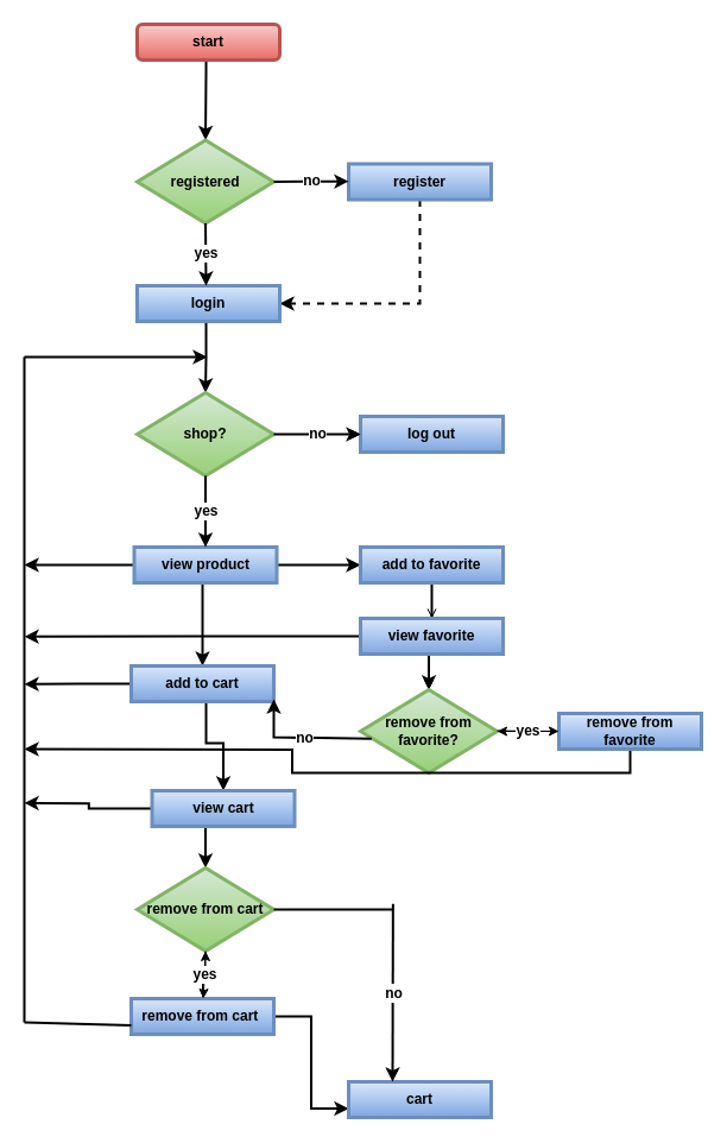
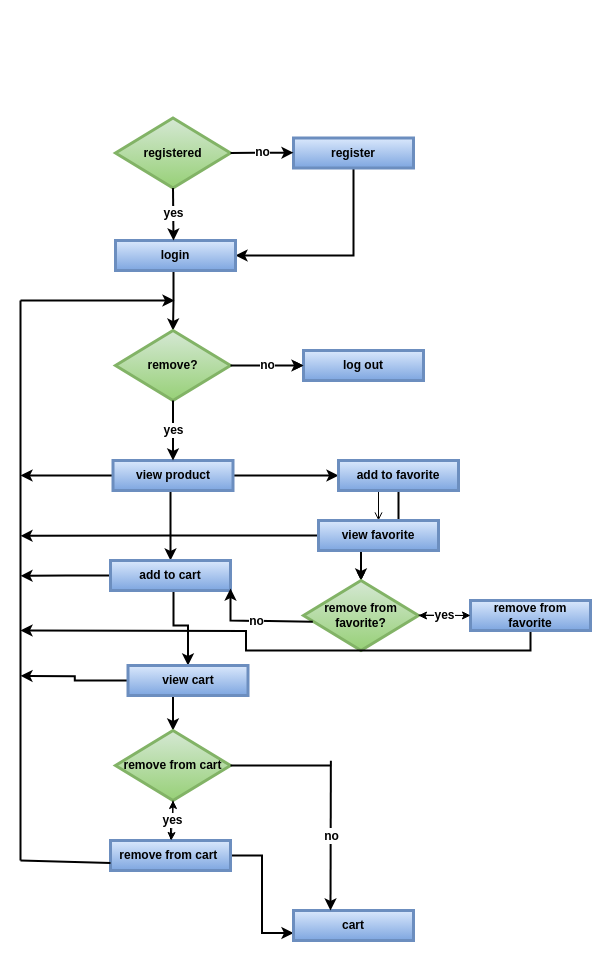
  <mxCell id="0" />
  <mxCell id="1" parent="0" />
- <mxCell id="2" style="edgeStyle=orthogonalEdgeStyle;rounded=0;orthogonalLoop=1;jettySize=auto;html=1;exitX=0.5;exitY=1;exitDx=0;exitDy=0;entryX=0.5;entryY=0;entryDx=0;entryDy=0;fontStyle=1;fontSize=12;strokeWidth=2;" edge="1" parent="1" source="3" target="4"><mxGeometry relative="1" as="geometry"><Array as="points"><mxPoint x="173" y="60" /><mxPoint x="173" y="90" /></Array></mxGeometry></mxCell>
- <mxCell id="3" value="start" style="rounded=1;whiteSpace=wrap;html=1;fillColor=#f8cecc;strokeColor=#b85450;gradientColor=#ea6b66;fontStyle=1;fontSize=12;strokeWidth=3;" vertex="1" parent="1"><mxGeometry x="115" width="120" height="30" as="geometry" y="20" /></mxCell>
  <mxCell id="4" value="registered" style="rhombus;whiteSpace=wrap;html=1;fillColor=#d5e8d4;gradientColor=#97d077;strokeColor=#82b366;fontStyle=1;fontSize=12;strokeWidth=3;" vertex="1" parent="1"><mxGeometry x="115" y="117.5" width="115" height="70" as="geometry" /></mxCell>
- <mxCell id="5" style="edgeStyle=orthogonalEdgeStyle;rounded=0;orthogonalLoop=1;jettySize=auto;html=1;exitX=0.5;exitY=1;exitDx=0;exitDy=0;entryX=1;entryY=0.5;entryDx=0;entryDy=0;fontStyle=1;fontSize=12;strokeWidth=2;dashed=1;" edge="1" parent="1" source="6" target="8"><mxGeometry relative="1" as="geometry" /></mxCell>
+ <mxCell id="5" style="edgeStyle=orthogonalEdgeStyle;rounded=0;orthogonalLoop=1;jettySize=auto;html=1;exitX=0.5;exitY=1;exitDx=0;exitDy=0;entryX=1;entryY=0.5;entryDx=0;entryDy=0;fontStyle=1;fontSize=12;strokeWidth=2;" edge="1" parent="1" source="6" target="8"><mxGeometry relative="1" as="geometry" /></mxCell>
  <mxCell id="6" value="register" style="rounded=0;whiteSpace=wrap;html=1;fillColor=#dae8fc;gradientColor=#7ea6e0;strokeColor=#6c8ebf;fontStyle=1;fontSize=12;strokeWidth=3;" vertex="1" parent="1"><mxGeometry x="293" y="137.5" width="120" height="30" as="geometry" /></mxCell>
  <mxCell id="7" style="edgeStyle=orthogonalEdgeStyle;rounded=0;orthogonalLoop=1;jettySize=auto;html=1;exitX=0.5;exitY=1;exitDx=0;exitDy=0;entryX=0.5;entryY=0;entryDx=0;entryDy=0;fontStyle=1;fontSize=12;strokeWidth=2;" edge="1" parent="1" source="8" target="10"><mxGeometry relative="1" as="geometry"><Array as="points"><mxPoint x="173" y="270" /><mxPoint x="173" y="300" /></Array></mxGeometry></mxCell>
  <mxCell id="8" value="login" style="rounded=0;whiteSpace=wrap;html=1;fillColor=#dae8fc;gradientColor=#7ea6e0;strokeColor=#6c8ebf;fontStyle=1;fontSize=12;strokeWidth=3;" vertex="1" parent="1"><mxGeometry x="115" y="240" width="120" height="30" as="geometry" /></mxCell>
  <mxCell id="9" value="" style="edgeStyle=orthogonalEdgeStyle;rounded=0;orthogonalLoop=1;jettySize=auto;html=1;fontStyle=1;fontSize=12;" edge="1" parent="1" source="10" target="11"><mxGeometry relative="1" as="geometry" /></mxCell>
- <mxCell id="10" value="shop?" style="rhombus;whiteSpace=wrap;html=1;fillColor=#d5e8d4;gradientColor=#97d077;strokeColor=#82b366;fontStyle=1;fontSize=12;strokeWidth=3;" vertex="1" parent="1"><mxGeometry x="115" y="330" width="115" height="70" as="geometry" /></mxCell>
+ <mxCell id="10" value="remove?" style="rhombus;whiteSpace=wrap;html=1;fillColor=#d5e8d4;gradientColor=#97d077;strokeColor=#82b366;fontStyle=1;fontSize=12;strokeWidth=3;" vertex="1" parent="1"><mxGeometry x="115" y="330" width="115" height="70" as="geometry" /></mxCell>
  <mxCell id="11" value="log out" style="rounded=0;whiteSpace=wrap;html=1;fillColor=#dae8fc;gradientColor=#7ea6e0;strokeColor=#6c8ebf;fontStyle=1;fontSize=12;strokeWidth=3;" vertex="1" parent="1"><mxGeometry x="303" y="350" width="120" height="30" as="geometry" /></mxCell>
  <mxCell id="12" style="edgeStyle=orthogonalEdgeStyle;rounded=0;orthogonalLoop=1;jettySize=auto;html=1;exitX=0;exitY=0.5;exitDx=0;exitDy=0;fontStyle=1;fontSize=12;strokeWidth=2;" edge="1" parent="1" source="15"><mxGeometry relative="1" as="geometry"><mxPoint x="20" y="475" as="targetPoint" /><Array as="points"><mxPoint x="40" y="475" /><mxPoint x="40" y="475" /></Array></mxGeometry></mxCell>
  <mxCell id="13" style="edgeStyle=orthogonalEdgeStyle;rounded=0;orthogonalLoop=1;jettySize=auto;html=1;exitX=0.5;exitY=1;exitDx=0;exitDy=0;entryX=0.5;entryY=0;entryDx=0;entryDy=0;fontStyle=1;fontSize=12;strokeWidth=2;" edge="1" parent="1" source="15" target="21"><mxGeometry relative="1" as="geometry"><Array as="points"><mxPoint x="170" y="490" /></Array></mxGeometry></mxCell>
  <mxCell id="14" style="edgeStyle=orthogonalEdgeStyle;rounded=0;orthogonalLoop=1;jettySize=auto;html=1;exitX=1;exitY=0.5;exitDx=0;exitDy=0;entryX=0;entryY=0.5;entryDx=0;entryDy=0;fontStyle=1;fontSize=12;strokeWidth=2;" edge="1" parent="1" source="15" target="18"><mxGeometry relative="1" as="geometry" /></mxCell>
  <mxCell id="15" value="view product" style="rounded=0;whiteSpace=wrap;html=1;fillColor=#dae8fc;gradientColor=#7ea6e0;strokeColor=#6c8ebf;fontStyle=1;fontSize=12;strokeWidth=3;" vertex="1" parent="1"><mxGeometry x="112.5" y="460" width="120" height="30" as="geometry" /></mxCell>
  <mxCell id="16" style="edgeStyle=orthogonalEdgeStyle;rounded=0;orthogonalLoop=1;jettySize=auto;html=1;exitX=0.5;exitY=1;exitDx=0;exitDy=0;entryX=0.5;entryY=0;entryDx=0;entryDy=0;fontStyle=1;fontSize=12;endArrow=open;" edge="1" parent="1" source="18" target="24"><mxGeometry relative="1" as="geometry" /></mxCell>
  <mxCell id="17" value="" style="edgeStyle=orthogonalEdgeStyle;rounded=0;orthogonalLoop=1;jettySize=auto;html=1;strokeWidth=2;fontSize=12;" edge="1" parent="1" source="18" target="25"><mxGeometry relative="1" as="geometry" /></mxCell>
- <mxCell id="18" value="add to favorite" style="rounded=0;whiteSpace=wrap;html=1;fillColor=#dae8fc;gradientColor=#7ea6e0;strokeColor=#6c8ebf;fontStyle=1;fontSize=12;strokeWidth=3;" vertex="1" parent="1"><mxGeometry x="303" y="460" width="120" height="30" as="geometry" /></mxCell>
+ <mxCell id="18" value="add to favorite" style="rounded=0;whiteSpace=wrap;html=1;fillColor=#dae8fc;gradientColor=#7ea6e0;strokeColor=#6c8ebf;fontStyle=1;fontSize=12;strokeWidth=3;" vertex="1" parent="1"><mxGeometry x="338" y="460" width="120" height="30" as="geometry" /></mxCell>
  <mxCell id="19" style="edgeStyle=orthogonalEdgeStyle;rounded=0;orthogonalLoop=1;jettySize=auto;html=1;exitX=0.5;exitY=1;exitDx=0;exitDy=0;entryX=0.5;entryY=0;entryDx=0;entryDy=0;fontStyle=1;fontSize=12;strokeWidth=2;" edge="1" parent="1" source="21" target="31"><mxGeometry relative="1" as="geometry"><Array as="points"><mxPoint x="173" y="590" /><mxPoint x="173" y="625" /></Array></mxGeometry></mxCell>
  <mxCell id="20" style="edgeStyle=orthogonalEdgeStyle;rounded=0;orthogonalLoop=1;jettySize=auto;html=1;exitX=0;exitY=0.5;exitDx=0;exitDy=0;fontStyle=1;fontSize=12;strokeWidth=2;" edge="1" parent="1" source="21"><mxGeometry relative="1" as="geometry"><mxPoint x="20" y="575.333" as="targetPoint" /></mxGeometry></mxCell>
  <mxCell id="21" value="add to cart" style="rounded=0;whiteSpace=wrap;html=1;fillColor=#dae8fc;gradientColor=#7ea6e0;strokeColor=#6c8ebf;fontStyle=1;fontSize=12;strokeWidth=3;" vertex="1" parent="1"><mxGeometry x="110" y="560" width="120" height="30" as="geometry" /></mxCell>
  <mxCell id="22" style="edgeStyle=orthogonalEdgeStyle;rounded=0;orthogonalLoop=1;jettySize=auto;html=1;exitX=0.5;exitY=1;exitDx=0;exitDy=0;entryX=0.5;entryY=0;entryDx=0;entryDy=0;fontStyle=1;fontSize=12;" edge="1" parent="1" source="24" target="25"><mxGeometry relative="1" as="geometry" /></mxCell>
  <mxCell id="23" style="edgeStyle=orthogonalEdgeStyle;rounded=0;orthogonalLoop=1;jettySize=auto;html=1;exitX=0;exitY=0.5;exitDx=0;exitDy=0;fontStyle=1;fontSize=12;strokeWidth=2;" edge="1" parent="1" source="24"><mxGeometry relative="1" as="geometry"><mxPoint x="20" y="535.333" as="targetPoint" /></mxGeometry></mxCell>
- <mxCell id="24" value="view favorite" style="rounded=0;whiteSpace=wrap;html=1;fillColor=#dae8fc;gradientColor=#7ea6e0;strokeColor=#6c8ebf;fontStyle=1;fontSize=12;strokeWidth=3;" vertex="1" parent="1"><mxGeometry x="303" y="520" width="120" height="30" as="geometry" /></mxCell>
+ <mxCell id="24" value="view favorite" style="rounded=0;whiteSpace=wrap;html=1;fillColor=#dae8fc;gradientColor=#7ea6e0;strokeColor=#6c8ebf;fontStyle=1;fontSize=12;strokeWidth=3;" vertex="1" parent="1"><mxGeometry x="318" y="520" width="120" height="30" as="geometry" /></mxCell>
  <mxCell id="25" value="remove from favorite?" style="rhombus;whiteSpace=wrap;html=1;fillColor=#d5e8d4;gradientColor=#97d077;strokeColor=#82b366;fontStyle=1;fontSize=12;strokeWidth=3;" vertex="1" parent="1"><mxGeometry x="303" y="580" width="115" height="70" as="geometry" /></mxCell>
  <mxCell id="26" style="edgeStyle=orthogonalEdgeStyle;rounded=0;orthogonalLoop=1;jettySize=auto;html=1;exitX=0.5;exitY=1;exitDx=0;exitDy=0;fontStyle=1;fontSize=12;strokeWidth=2;" edge="1" parent="1" source="28"><mxGeometry relative="1" as="geometry"><mxPoint x="20" y="630" as="targetPoint" /></mxGeometry></mxCell>
  <mxCell id="27" value="" style="edgeStyle=orthogonalEdgeStyle;rounded=0;orthogonalLoop=1;jettySize=auto;html=1;fontStyle=1;fontSize=12;" edge="1" parent="1" source="28" target="25"><mxGeometry relative="1" as="geometry" /></mxCell>
  <mxCell id="28" value="remove from favorite" style="rounded=0;whiteSpace=wrap;html=1;fillColor=#dae8fc;gradientColor=#7ea6e0;strokeColor=#6c8ebf;fontStyle=1;fontSize=12;strokeWidth=3;" vertex="1" parent="1"><mxGeometry x="470" y="600" width="120" height="30" as="geometry" /></mxCell>
  <mxCell id="29" style="edgeStyle=orthogonalEdgeStyle;rounded=0;orthogonalLoop=1;jettySize=auto;html=1;exitX=0;exitY=0.5;exitDx=0;exitDy=0;fontStyle=1;fontSize=12;strokeWidth=2;" edge="1" parent="1" source="31"><mxGeometry relative="1" as="geometry"><mxPoint x="20" y="675.333" as="targetPoint" /></mxGeometry></mxCell>
  <mxCell id="30" style="edgeStyle=orthogonalEdgeStyle;rounded=0;orthogonalLoop=1;jettySize=auto;html=1;exitX=0.5;exitY=1;exitDx=0;exitDy=0;entryX=0.5;entryY=0;entryDx=0;entryDy=0;fontStyle=1;fontSize=12;strokeWidth=2;" edge="1" parent="1" source="31" target="32"><mxGeometry relative="1" as="geometry" /></mxCell>
  <mxCell id="31" value="view cart" style="rounded=0;whiteSpace=wrap;html=1;fillColor=#dae8fc;gradientColor=#7ea6e0;strokeColor=#6c8ebf;fontStyle=1;fontSize=12;strokeWidth=3;" vertex="1" parent="1"><mxGeometry x="127.5" y="665" width="120" height="30" as="geometry" /></mxCell>
  <mxCell id="32" value="remove from cart" style="rhombus;whiteSpace=wrap;html=1;fillColor=#d5e8d4;gradientColor=#97d077;strokeColor=#82b366;fontStyle=1;fontSize=12;strokeWidth=3;" vertex="1" parent="1"><mxGeometry x="115" y="730" width="115" height="70" as="geometry" /></mxCell>
  <mxCell id="33" style="edgeStyle=orthogonalEdgeStyle;rounded=0;orthogonalLoop=1;jettySize=auto;html=1;exitX=1;exitY=0.5;exitDx=0;exitDy=0;entryX=0;entryY=0.75;entryDx=0;entryDy=0;fontStyle=1;fontSize=12;strokeWidth=2;" edge="1" parent="1" source="35" target="36"><mxGeometry relative="1" as="geometry" /></mxCell>
  <mxCell id="34" value="" style="edgeStyle=orthogonalEdgeStyle;rounded=0;orthogonalLoop=1;jettySize=auto;html=1;fontStyle=1;fontSize=12;" edge="1" parent="1" source="35" target="32"><mxGeometry relative="1" as="geometry" /></mxCell>
  <mxCell id="35" value="remove from cart&amp;nbsp;" style="rounded=0;whiteSpace=wrap;html=1;fillColor=#dae8fc;gradientColor=#7ea6e0;strokeColor=#6c8ebf;fontStyle=1;fontSize=12;strokeWidth=3;" vertex="1" parent="1"><mxGeometry x="110" y="840" width="120" height="30" as="geometry" /></mxCell>
  <mxCell id="36" value="cart" style="rounded=0;whiteSpace=wrap;html=1;fillColor=#dae8fc;gradientColor=#7ea6e0;strokeColor=#6c8ebf;fontStyle=1;fontSize=12;strokeWidth=3;" vertex="1" parent="1"><mxGeometry x="293" y="910" width="120" height="30" as="geometry" /></mxCell>
  <mxCell id="37" value="no" style="endArrow=classic;html=1;rounded=0;exitX=1;exitY=0.5;exitDx=0;exitDy=0;fontStyle=1;fontSize=12;strokeWidth=2;" edge="1" parent="1" source="4"><mxGeometry relative="1" as="geometry"><mxPoint x="193" y="152.14" as="sourcePoint" /><mxPoint x="293" y="152.14" as="targetPoint" /></mxGeometry></mxCell>
  <mxCell id="38" value="yes" style="endArrow=classic;html=1;rounded=0;exitX=0.5;exitY=1;exitDx=0;exitDy=0;fontStyle=1;fontSize=12;strokeWidth=2;" edge="1" parent="1" source="4"><mxGeometry relative="1" as="geometry"><mxPoint x="160" y="200.36" as="sourcePoint" /><mxPoint x="173" y="240" as="targetPoint" /></mxGeometry></mxCell>
  <mxCell id="39" value="no" style="endArrow=classic;html=1;rounded=0;exitX=1;exitY=0.5;exitDx=0;exitDy=0;entryX=0;entryY=0.5;entryDx=0;entryDy=0;fontStyle=1;fontSize=12;strokeWidth=2;" edge="1" parent="1" source="10" target="11"><mxGeometry relative="1" as="geometry"><mxPoint x="225" y="365" as="sourcePoint" /><mxPoint x="297.5" y="365" as="targetPoint" /></mxGeometry></mxCell>
  <mxCell id="40" value="yes" style="endArrow=classic;html=1;rounded=0;exitX=0.5;exitY=1;exitDx=0;exitDy=0;entryX=0.5;entryY=0;entryDx=0;entryDy=0;fontStyle=1;fontSize=12;strokeWidth=2;" edge="1" parent="1" source="10" target="15"><mxGeometry relative="1" as="geometry"><mxPoint x="185" y="280" as="sourcePoint" /><mxPoint x="185" y="340" as="targetPoint" /></mxGeometry></mxCell>
  <mxCell id="41" value="" style="endArrow=classic;html=1;rounded=0;fontStyle=1;fontSize=12;strokeWidth=2;" edge="1" parent="1"><mxGeometry width="50" height="50" relative="1" as="geometry"><mxPoint x="20" y="300" as="sourcePoint" /><mxPoint x="174" y="300" as="targetPoint" /></mxGeometry></mxCell>
  <mxCell id="42" value="" style="endArrow=none;html=1;rounded=0;fontStyle=1;fontSize=12;strokeWidth=2;" edge="1" parent="1"><mxGeometry width="50" height="50" relative="1" as="geometry"><mxPoint x="20" y="860" as="sourcePoint" /><mxPoint x="20" y="300" as="targetPoint" /></mxGeometry></mxCell>
  <mxCell id="43" value="no" style="endArrow=classic;html=1;rounded=0;entryX=0.322;entryY=-0.044;entryDx=0;entryDy=0;entryPerimeter=0;fontStyle=1;fontSize=12;strokeWidth=2;" edge="1" parent="1"><mxGeometry relative="1" as="geometry"><mxPoint x="330.36" y="760.32" as="sourcePoint" /><mxPoint x="330" y="910" as="targetPoint" /></mxGeometry></mxCell>
  <mxCell id="44" value="no" style="edgeLabel;resizable=0;html=1;align=center;verticalAlign=middle;fontStyle=1;fontSize=12;" connectable="0" vertex="1" parent="43"><mxGeometry relative="1" as="geometry" /></mxCell>
  <mxCell id="45" value="" style="endArrow=none;html=1;rounded=0;entryX=1;entryY=0.5;entryDx=0;entryDy=0;fontStyle=1;fontSize=12;strokeWidth=2;" edge="1" parent="1" target="32"><mxGeometry width="50" height="50" relative="1" as="geometry"><mxPoint x="330" y="765" as="sourcePoint" /><mxPoint x="330" y="930" as="targetPoint" /></mxGeometry></mxCell>
  <mxCell id="46" value="" style="endArrow=none;html=1;rounded=0;entryX=0;entryY=0.75;entryDx=0;entryDy=0;fontStyle=1;fontSize=12;strokeWidth=2;" edge="1" parent="1" target="35"><mxGeometry width="50" height="50" relative="1" as="geometry"><mxPoint x="20" y="860" as="sourcePoint" /><mxPoint x="320" y="1020" as="targetPoint" /></mxGeometry></mxCell>
  <mxCell id="47" value="" style="endArrow=classic;html=1;rounded=0;entryX=1;entryY=0.75;entryDx=0;entryDy=0;exitX=0.081;exitY=0.59;exitDx=0;exitDy=0;exitPerimeter=0;fontStyle=1;fontSize=12;strokeWidth=2;" edge="1" parent="1" source="25"><mxGeometry relative="1" as="geometry"><mxPoint x="300" y="620" as="sourcePoint" /><mxPoint x="230" y="588" as="targetPoint" /><Array as="points"><mxPoint x="230" y="620" /></Array></mxGeometry></mxCell>
  <mxCell id="48" value="no" style="edgeLabel;resizable=0;html=1;align=center;verticalAlign=middle;fontStyle=1;fontSize=12;" connectable="0" vertex="1" parent="47"><mxGeometry relative="1" as="geometry" /></mxCell>
  <mxCell id="49" value="" style="endArrow=classic;html=1;rounded=0;fontStyle=1;fontSize=12;" edge="1" parent="1"><mxGeometry relative="1" as="geometry"><mxPoint x="418" y="614.58" as="sourcePoint" /><mxPoint x="470" y="615" as="targetPoint" /></mxGeometry></mxCell>
  <mxCell id="50" value="yes" style="edgeLabel;resizable=0;html=1;align=center;verticalAlign=middle;fontStyle=1;fontSize=12;" connectable="0" vertex="1" parent="49"><mxGeometry relative="1" as="geometry" /></mxCell>
  <mxCell id="51" value="" style="endArrow=classic;html=1;rounded=0;exitX=0.5;exitY=1;exitDx=0;exitDy=0;fontStyle=1;fontSize=12;" edge="1" parent="1" source="32" target="35"><mxGeometry relative="1" as="geometry"><mxPoint x="250" y="820" as="sourcePoint" /><mxPoint x="350" y="820" as="targetPoint" /></mxGeometry></mxCell>
  <mxCell id="52" value="yes" style="edgeLabel;resizable=0;html=1;align=center;verticalAlign=middle;fontStyle=1;fontSize=12;" connectable="0" vertex="1" parent="51"><mxGeometry relative="1" as="geometry" /></mxCell>
